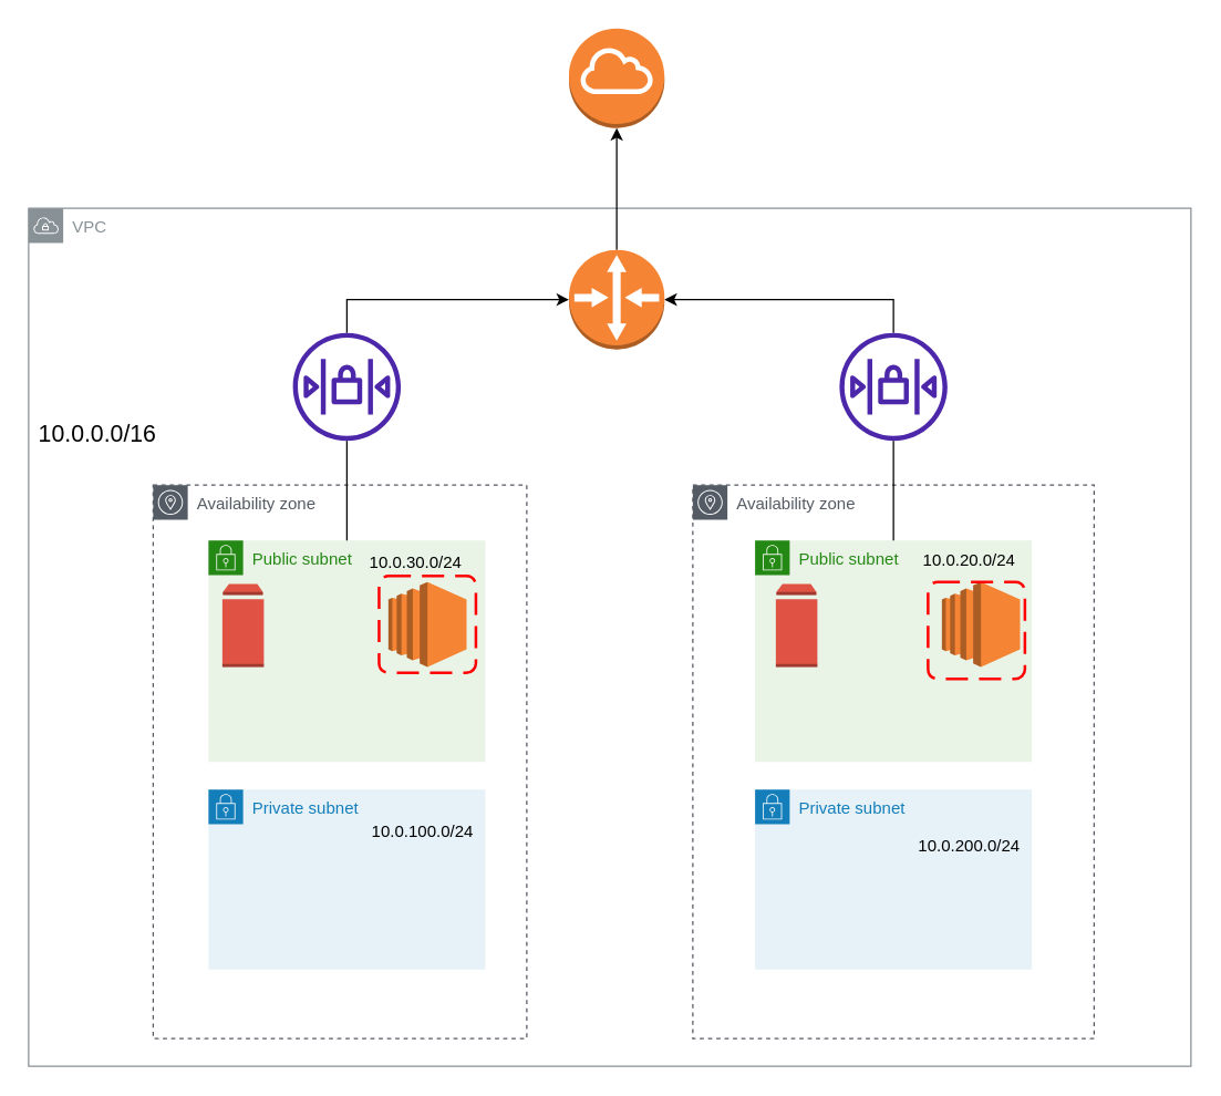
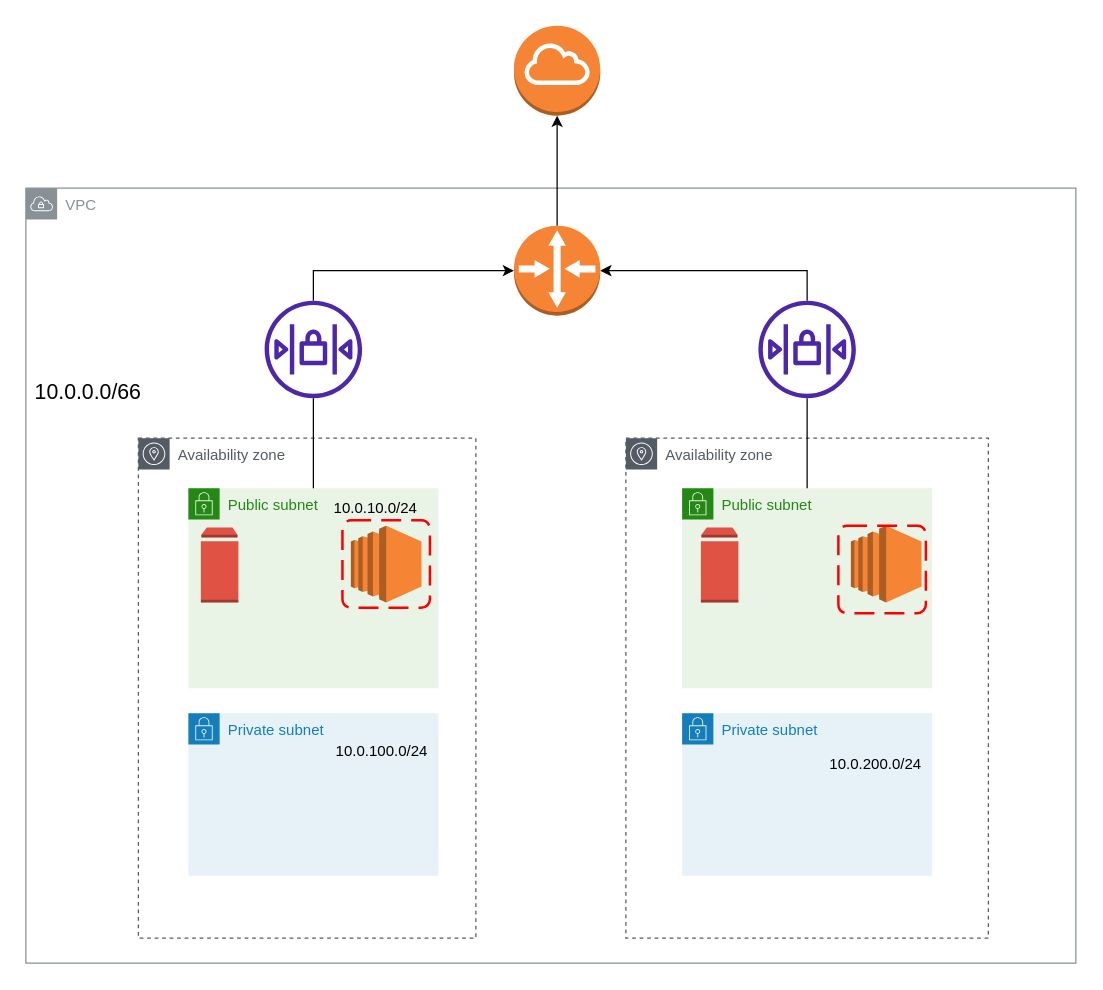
  <mxCell id="0" />
  <mxCell id="1" parent="0" />
  <mxCell id="2" value="VPC" style="sketch=0;outlineConnect=0;gradientColor=none;html=1;whiteSpace=wrap;fontSize=12;fontStyle=0;shape=mxgraph.aws4.group;grIcon=mxgraph.aws4.group_vpc;strokeColor=#879196;fillColor=none;verticalAlign=top;align=left;spacingLeft=30;fontColor=#879196;dashed=0;" vertex="1" parent="1"><mxGeometry x="20" y="150" width="840" height="620" as="geometry" /></mxCell>
  <mxCell id="3" value="Availability zone" style="sketch=0;outlineConnect=0;gradientColor=none;html=1;whiteSpace=wrap;fontSize=12;fontStyle=0;shape=mxgraph.aws4.group;grIcon=mxgraph.aws4.group_availability_zone;strokeColor=#545B64;fillColor=none;verticalAlign=top;align=left;spacingLeft=30;fontColor=#545B64;dashed=1;" vertex="1" parent="1"><mxGeometry x="110" y="350" width="270" height="400" as="geometry" /></mxCell>
  <mxCell id="4" value="Availability zone" style="sketch=0;outlineConnect=0;gradientColor=none;html=1;whiteSpace=wrap;fontSize=12;fontStyle=0;shape=mxgraph.aws4.group;grIcon=mxgraph.aws4.group_availability_zone;strokeColor=#545B64;fillColor=none;verticalAlign=top;align=left;spacingLeft=30;fontColor=#545B64;dashed=1;" vertex="1" parent="1"><mxGeometry x="500" y="350" width="290" height="400" as="geometry" /></mxCell>
- <mxCell id="5" value="&lt;p style=&quot;line-height: 2.4&quot;&gt;&lt;font style=&quot;font-size: 17px ; line-height: 0.5&quot;&gt;10.0.0.0/16&lt;/font&gt;&lt;/p&gt;" style="text;html=1;strokeColor=none;fillColor=none;align=center;verticalAlign=middle;whiteSpace=wrap;rounded=0;" vertex="1" parent="1"><mxGeometry x="40" y="300" width="60" height="30" as="geometry" /></mxCell>
+ <mxCell id="5" value="&lt;p style=&quot;line-height: 2.4&quot;&gt;&lt;font style=&quot;font-size: 17px ; line-height: 0.5&quot;&gt;10.0.0.0/66&lt;/font&gt;&lt;/p&gt;" style="text;html=1;strokeColor=none;fillColor=none;align=center;verticalAlign=middle;whiteSpace=wrap;rounded=0;" vertex="1" parent="1"><mxGeometry x="40" y="300" width="60" height="30" as="geometry" /></mxCell>
  <mxCell id="6" style="edgeStyle=orthogonalEdgeStyle;rounded=0;orthogonalLoop=1;jettySize=auto;html=1;fontSize=12;exitX=0.5;exitY=0;exitDx=0;exitDy=0;startArrow=none;" edge="1" parent="1" source="26" target="22"><mxGeometry relative="1" as="geometry"><mxPoint x="441.25" y="162" as="targetPoint" /></mxGeometry></mxCell>
  <mxCell id="7" value="Public subnet" style="points=[[0,0],[0.25,0],[0.5,0],[0.75,0],[1,0],[1,0.25],[1,0.5],[1,0.75],[1,1],[0.75,1],[0.5,1],[0.25,1],[0,1],[0,0.75],[0,0.5],[0,0.25]];outlineConnect=0;gradientColor=none;html=1;whiteSpace=wrap;fontSize=12;fontStyle=0;container=1;pointerEvents=0;collapsible=0;recursiveResize=0;shape=mxgraph.aws4.group;grIcon=mxgraph.aws4.group_security_group;grStroke=0;strokeColor=#248814;fillColor=#E9F3E6;verticalAlign=top;align=left;spacingLeft=30;fontColor=#248814;dashed=0;" vertex="1" parent="1"><mxGeometry x="150" y="390" width="200" height="160" as="geometry" /></mxCell>
  <mxCell id="8" value="Public subnet" style="points=[[0,0],[0.25,0],[0.5,0],[0.75,0],[1,0],[1,0.25],[1,0.5],[1,0.75],[1,1],[0.75,1],[0.5,1],[0.25,1],[0,1],[0,0.75],[0,0.5],[0,0.25]];outlineConnect=0;gradientColor=none;html=1;whiteSpace=wrap;fontSize=12;fontStyle=0;container=1;pointerEvents=0;collapsible=0;recursiveResize=0;shape=mxgraph.aws4.group;grIcon=mxgraph.aws4.group_security_group;grStroke=0;strokeColor=#248814;fillColor=#E9F3E6;verticalAlign=top;align=left;spacingLeft=30;fontColor=#248814;dashed=0;" vertex="1" parent="1"><mxGeometry x="545" y="390" width="200" height="160" as="geometry" /></mxCell>
- <mxCell id="9" value="10.0.20.0/24" style="text;html=1;strokeColor=none;fillColor=none;align=center;verticalAlign=middle;whiteSpace=wrap;rounded=0;fontSize=12;" vertex="1" parent="8"><mxGeometry x="125" width="60" height="30" as="geometry" /></mxCell>
  <mxCell id="10" value="" style="outlineConnect=0;dashed=0;verticalLabelPosition=bottom;verticalAlign=top;align=center;html=1;shape=mxgraph.aws3.volume;fillColor=#E05243;gradientColor=none;fontSize=12;" vertex="1" parent="8"><mxGeometry x="15" y="31.5" width="30" height="60" as="geometry" /></mxCell>
- <mxCell id="11" value="&lt;font style=&quot;font-size: 12px&quot;&gt;10.0.30.0/24&lt;/font&gt;" style="text;html=1;strokeColor=none;fillColor=none;align=center;verticalAlign=middle;whiteSpace=wrap;rounded=0;fontSize=17;" vertex="1" parent="1"><mxGeometry x="270" y="390" width="60" height="30" as="geometry" /></mxCell>
+ <mxCell id="11" value="&lt;font style=&quot;font-size: 12px&quot;&gt;10.0.10.0/24&lt;/font&gt;" style="text;html=1;strokeColor=none;fillColor=none;align=center;verticalAlign=middle;whiteSpace=wrap;rounded=0;fontSize=17;" vertex="1" parent="1"><mxGeometry x="270" y="390" width="60" height="30" as="geometry" /></mxCell>
  <mxCell id="12" value="Private subnet" style="points=[[0,0],[0.25,0],[0.5,0],[0.75,0],[1,0],[1,0.25],[1,0.5],[1,0.75],[1,1],[0.75,1],[0.5,1],[0.25,1],[0,1],[0,0.75],[0,0.5],[0,0.25]];outlineConnect=0;gradientColor=none;html=1;whiteSpace=wrap;fontSize=12;fontStyle=0;container=1;pointerEvents=0;collapsible=0;recursiveResize=0;shape=mxgraph.aws4.group;grIcon=mxgraph.aws4.group_security_group;grStroke=0;strokeColor=#147EBA;fillColor=#E6F2F8;verticalAlign=top;align=left;spacingLeft=30;fontColor=#147EBA;dashed=0;" vertex="1" parent="1"><mxGeometry x="150" y="570" width="200" height="130" as="geometry" /></mxCell>
  <mxCell id="13" value="&lt;font style=&quot;font-size: 12px&quot;&gt;10.0.100.0/24&lt;/font&gt;" style="text;html=1;strokeColor=none;fillColor=none;align=center;verticalAlign=middle;whiteSpace=wrap;rounded=0;fontSize=17;" vertex="1" parent="12"><mxGeometry x="125" y="15" width="60" height="30" as="geometry" /></mxCell>
  <mxCell id="14" value="Private subnet" style="points=[[0,0],[0.25,0],[0.5,0],[0.75,0],[1,0],[1,0.25],[1,0.5],[1,0.75],[1,1],[0.75,1],[0.5,1],[0.25,1],[0,1],[0,0.75],[0,0.5],[0,0.25]];outlineConnect=0;gradientColor=none;html=1;whiteSpace=wrap;fontSize=12;fontStyle=0;container=1;pointerEvents=0;collapsible=0;recursiveResize=0;shape=mxgraph.aws4.group;grIcon=mxgraph.aws4.group_security_group;grStroke=0;strokeColor=#147EBA;fillColor=#E6F2F8;verticalAlign=top;align=left;spacingLeft=30;fontColor=#147EBA;dashed=0;" vertex="1" parent="1"><mxGeometry x="545" y="570" width="200" height="130" as="geometry" /></mxCell>
  <mxCell id="15" value="&lt;font style=&quot;font-size: 12px&quot;&gt;10.0.200.0/24&lt;/font&gt;" style="text;html=1;strokeColor=none;fillColor=none;align=center;verticalAlign=middle;whiteSpace=wrap;rounded=0;fontSize=17;" vertex="1" parent="1"><mxGeometry x="670" y="595" width="60" height="30" as="geometry" /></mxCell>
  <mxCell id="16" value="" style="outlineConnect=0;dashed=0;verticalLabelPosition=bottom;verticalAlign=top;align=center;html=1;shape=mxgraph.aws3.ec2;fillColor=#F58534;gradientColor=none;fontSize=12;" vertex="1" parent="1"><mxGeometry x="280" y="420" width="56.5" height="61.5" as="geometry" /></mxCell>
  <mxCell id="17" value="" style="outlineConnect=0;dashed=0;verticalLabelPosition=bottom;verticalAlign=top;align=center;html=1;shape=mxgraph.aws3.ec2;fillColor=#F58534;gradientColor=none;fontSize=12;" vertex="1" parent="1"><mxGeometry x="680" y="420" width="56.5" height="61.5" as="geometry" /></mxCell>
  <mxCell id="18" value="" style="outlineConnect=0;dashed=0;verticalLabelPosition=bottom;verticalAlign=top;align=center;html=1;shape=mxgraph.aws3.volume;fillColor=#E05243;gradientColor=none;fontSize=12;" vertex="1" parent="1"><mxGeometry x="160" y="421.5" width="30" height="60" as="geometry" /></mxCell>
  <mxCell id="19" style="edgeStyle=orthogonalEdgeStyle;rounded=0;orthogonalLoop=1;jettySize=auto;html=1;fontSize=12;exitX=0.5;exitY=0;exitDx=0;exitDy=0;startArrow=none;" edge="1" parent="1" source="24" target="22"><mxGeometry relative="1" as="geometry"><mxPoint x="441.25" y="162" as="targetPoint" /><Array as="points" /></mxGeometry></mxCell>
  <mxCell id="20" value="" style="rounded=1;arcSize=10;dashed=1;strokeColor=#ff0000;fillColor=none;gradientColor=none;dashPattern=8 4;strokeWidth=2;fontSize=12;" vertex="1" parent="1"><mxGeometry x="670" y="420" width="70" height="70" as="geometry" /></mxCell>
  <mxCell id="21" style="edgeStyle=orthogonalEdgeStyle;rounded=0;orthogonalLoop=1;jettySize=auto;html=1;fontSize=12;" edge="1" parent="1" source="22" target="23"><mxGeometry relative="1" as="geometry" /></mxCell>
  <mxCell id="22" value="" style="outlineConnect=0;dashed=0;verticalLabelPosition=bottom;verticalAlign=top;align=center;html=1;shape=mxgraph.aws3.router;fillColor=#F58534;gradientColor=none;fontSize=12;" vertex="1" parent="1"><mxGeometry x="410.5" y="180" width="69" height="72" as="geometry" /></mxCell>
  <mxCell id="23" value="" style="outlineConnect=0;dashed=0;verticalLabelPosition=bottom;verticalAlign=top;align=center;html=1;shape=mxgraph.aws3.internet_gateway;fillColor=#F58534;gradientColor=none;fontSize=12;" vertex="1" parent="1"><mxGeometry x="410.5" y="20" width="69" height="72" as="geometry" /></mxCell>
  <mxCell id="24" value="" style="sketch=0;outlineConnect=0;fontColor=#232F3E;gradientColor=none;fillColor=#4D27AA;strokeColor=none;dashed=0;verticalLabelPosition=bottom;verticalAlign=top;align=center;html=1;fontSize=12;fontStyle=0;aspect=fixed;pointerEvents=1;shape=mxgraph.aws4.network_access_control_list;" vertex="1" parent="1"><mxGeometry x="606" y="240" width="78" height="78" as="geometry" /></mxCell>
  <mxCell id="25" value="" style="edgeStyle=orthogonalEdgeStyle;rounded=0;orthogonalLoop=1;jettySize=auto;html=1;fontSize=12;exitX=0.5;exitY=0;exitDx=0;exitDy=0;endArrow=none;" edge="1" parent="1" source="8" target="24"><mxGeometry relative="1" as="geometry"><mxPoint x="645" y="390" as="sourcePoint" /><mxPoint x="445" y="252" as="targetPoint" /><Array as="points" /></mxGeometry></mxCell>
  <mxCell id="26" value="" style="sketch=0;outlineConnect=0;fontColor=#232F3E;gradientColor=none;fillColor=#4D27AA;strokeColor=none;dashed=0;verticalLabelPosition=bottom;verticalAlign=top;align=center;html=1;fontSize=12;fontStyle=0;aspect=fixed;pointerEvents=1;shape=mxgraph.aws4.network_access_control_list;" vertex="1" parent="1"><mxGeometry x="211" y="240" width="78" height="78" as="geometry" /></mxCell>
  <mxCell id="27" value="" style="edgeStyle=orthogonalEdgeStyle;rounded=0;orthogonalLoop=1;jettySize=auto;html=1;fontSize=12;exitX=0.5;exitY=0;exitDx=0;exitDy=0;endArrow=none;" edge="1" parent="1" source="7" target="26"><mxGeometry relative="1" as="geometry"><mxPoint x="250" y="390" as="sourcePoint" /><mxPoint x="445" y="252" as="targetPoint" /></mxGeometry></mxCell>
  <mxCell id="28" value="" style="rounded=1;arcSize=10;dashed=1;strokeColor=#ff0000;fillColor=none;gradientColor=none;dashPattern=8 4;strokeWidth=2;fontSize=12;" vertex="1" parent="1"><mxGeometry x="273.25" y="415.75" width="70" height="70" as="geometry" /></mxCell>
